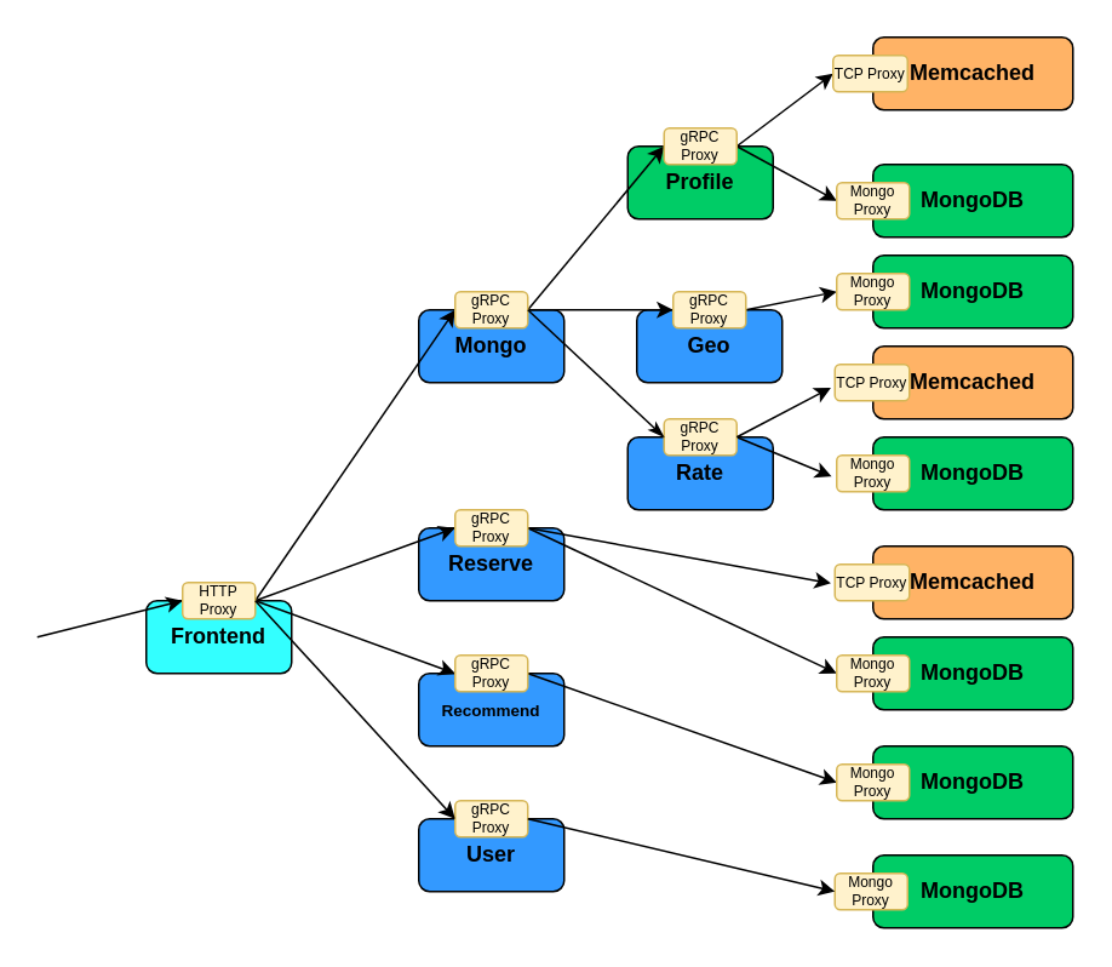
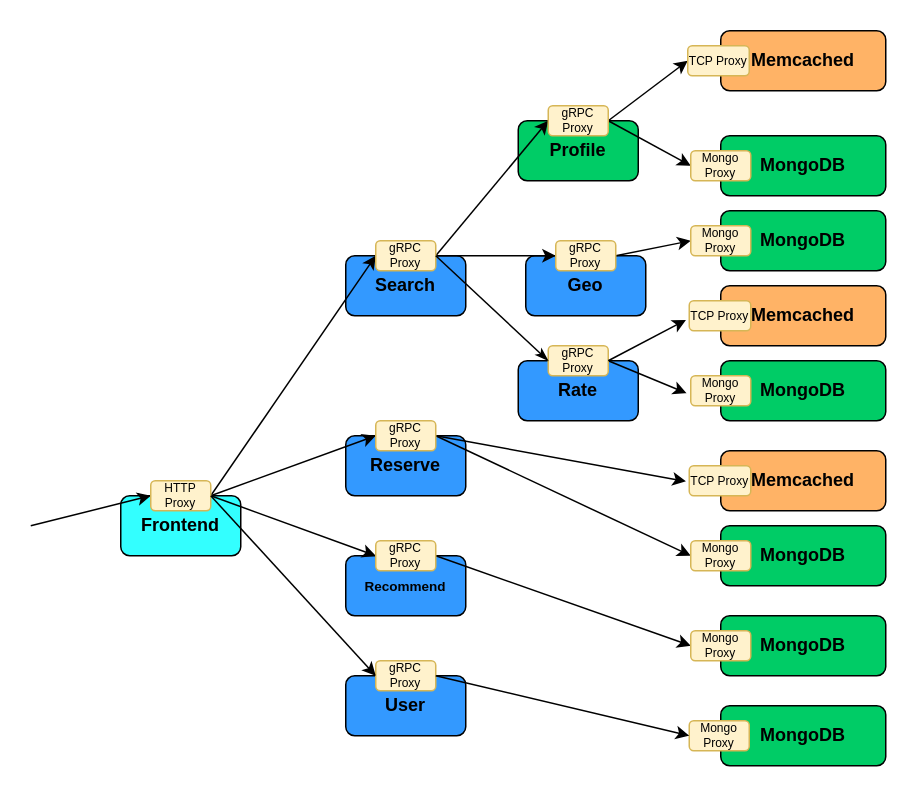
  <mxCell id="0" />
  <mxCell id="1" parent="0" />
  <mxCell id="2" value="&lt;b&gt;&lt;font style=&quot;font-size: 9px&quot;&gt;Recommend&lt;/font&gt;&lt;/b&gt;" style="rounded=1;whiteSpace=wrap;html=1;fillColor=#3399FF;" parent="1" vertex="1"><mxGeometry x="230" y="370" width="80" height="40" as="geometry" /></mxCell>
  <mxCell id="3" value="&lt;b&gt;Reserve&lt;/b&gt;" style="rounded=1;whiteSpace=wrap;html=1;fillColor=#3399FF;" parent="1" vertex="1"><mxGeometry x="230" y="290" width="80" height="40" as="geometry" /></mxCell>
  <mxCell id="4" value="&lt;b&gt;Rate&lt;/b&gt;" style="rounded=1;whiteSpace=wrap;html=1;fillColor=#3399FF;" parent="1" vertex="1"><mxGeometry x="345" y="240" width="80" height="40" as="geometry" /></mxCell>
  <mxCell id="5" value="&lt;b&gt;Profile&lt;/b&gt;" style="rounded=1;whiteSpace=wrap;html=1;fillColor=#00cc66;" parent="1" vertex="1"><mxGeometry x="345" y="80" width="80" height="40" as="geometry" /></mxCell>
  <mxCell id="6" value="&lt;b&gt;Geo&lt;/b&gt;" style="rounded=1;whiteSpace=wrap;html=1;fillColor=#3399FF;" parent="1" vertex="1"><mxGeometry x="350" y="170" width="80" height="40" as="geometry" /></mxCell>
- <mxCell id="7" value="&lt;b&gt;Mongo&lt;/b&gt;" style="rounded=1;whiteSpace=wrap;html=1;fillColor=#3399FF;" parent="1" vertex="1"><mxGeometry x="230" y="170" width="80" height="40" as="geometry" /></mxCell>
+ <mxCell id="7" value="&lt;b&gt;Search&lt;/b&gt;" style="rounded=1;whiteSpace=wrap;html=1;fillColor=#3399FF;" parent="1" vertex="1"><mxGeometry x="230" y="170" width="80" height="40" as="geometry" /></mxCell>
  <mxCell id="8" style="edgeStyle=none;rounded=0;orthogonalLoop=1;jettySize=auto;html=1;exitX=0.75;exitY=0;exitDx=0;exitDy=0;entryX=0;entryY=0.5;entryDx=0;entryDy=0;" parent="1" source="11" target="37" edge="1"><mxGeometry relative="1" as="geometry" /></mxCell>
  <mxCell id="9" style="edgeStyle=none;rounded=0;orthogonalLoop=1;jettySize=auto;html=1;exitX=0.75;exitY=0;exitDx=0;exitDy=0;entryX=0;entryY=0.5;entryDx=0;entryDy=0;" parent="1" source="11" target="36" edge="1"><mxGeometry relative="1" as="geometry" /></mxCell>
  <mxCell id="10" style="edgeStyle=none;rounded=0;orthogonalLoop=1;jettySize=auto;html=1;exitX=1;exitY=0.5;exitDx=0;exitDy=0;entryX=0;entryY=0.5;entryDx=0;entryDy=0;startArrow=none;" parent="1" source="39" target="18" edge="1"><mxGeometry relative="1" as="geometry" /></mxCell>
  <mxCell id="11" value="&lt;b&gt;Frontend&lt;/b&gt;" style="rounded=1;whiteSpace=wrap;html=1;fillColor=#33FFFF;" parent="1" vertex="1"><mxGeometry x="80" y="330" width="80" height="40" as="geometry" /></mxCell>
  <mxCell id="12" style="rounded=0;orthogonalLoop=1;jettySize=auto;html=1;exitX=0.75;exitY=0;exitDx=0;exitDy=0;entryX=0;entryY=0.5;entryDx=0;entryDy=0;" parent="1" source="7" target="41" edge="1"><mxGeometry relative="1" as="geometry" /></mxCell>
  <mxCell id="13" style="edgeStyle=none;rounded=0;orthogonalLoop=1;jettySize=auto;html=1;exitX=0.75;exitY=0;exitDx=0;exitDy=0;entryX=0;entryY=0.5;entryDx=0;entryDy=0;" parent="1" source="7" target="42" edge="1"><mxGeometry relative="1" as="geometry" /></mxCell>
  <mxCell id="14" style="edgeStyle=none;rounded=0;orthogonalLoop=1;jettySize=auto;html=1;exitX=0.75;exitY=0;exitDx=0;exitDy=0;entryX=0;entryY=0.5;entryDx=0;entryDy=0;" parent="1" source="2" target="53" edge="1"><mxGeometry relative="1" as="geometry" /></mxCell>
  <mxCell id="15" style="edgeStyle=none;rounded=0;orthogonalLoop=1;jettySize=auto;html=1;entryX=-0.054;entryY=0.52;entryDx=0;entryDy=0;entryPerimeter=0;" parent="1" target="51" edge="1"><mxGeometry relative="1" as="geometry"><mxPoint x="290" y="290" as="sourcePoint" /></mxGeometry></mxCell>
  <mxCell id="16" style="edgeStyle=none;rounded=0;orthogonalLoop=1;jettySize=auto;html=1;exitX=0.75;exitY=0;exitDx=0;exitDy=0;entryX=0;entryY=0.5;entryDx=0;entryDy=0;" parent="1" source="3" target="52" edge="1"><mxGeometry relative="1" as="geometry" /></mxCell>
  <mxCell id="17" style="edgeStyle=none;rounded=0;orthogonalLoop=1;jettySize=auto;html=1;exitX=1;exitY=0.5;exitDx=0;exitDy=0;entryX=0;entryY=0.5;entryDx=0;entryDy=0;startArrow=none;" parent="1" source="54" target="32" edge="1"><mxGeometry relative="1" as="geometry" /></mxCell>
  <mxCell id="18" value="&lt;b&gt;User&lt;/b&gt;" style="rounded=1;whiteSpace=wrap;html=1;fillColor=#3399FF;" parent="1" vertex="1"><mxGeometry x="230" y="450" width="80" height="40" as="geometry" /></mxCell>
  <mxCell id="19" style="edgeStyle=none;rounded=0;orthogonalLoop=1;jettySize=auto;html=1;exitX=0.75;exitY=0;exitDx=0;exitDy=0;entryX=0;entryY=0.5;entryDx=0;entryDy=0;" parent="1" source="5" edge="1" target="45"><mxGeometry relative="1" as="geometry"><mxPoint x="450" y="40" as="targetPoint" /></mxGeometry></mxCell>
  <mxCell id="20" style="edgeStyle=none;rounded=0;orthogonalLoop=1;jettySize=auto;html=1;exitX=0.75;exitY=0;exitDx=0;exitDy=0;entryX=0;entryY=0.5;entryDx=0;entryDy=0;" parent="1" source="5" target="46" edge="1"><mxGeometry relative="1" as="geometry" /></mxCell>
  <mxCell id="21" style="edgeStyle=none;rounded=0;orthogonalLoop=1;jettySize=auto;html=1;exitX=1;exitY=0.5;exitDx=0;exitDy=0;entryX=0;entryY=0.5;entryDx=0;entryDy=0;" parent="1" source="42" target="47" edge="1"><mxGeometry relative="1" as="geometry" /></mxCell>
  <mxCell id="22" style="edgeStyle=none;rounded=0;orthogonalLoop=1;jettySize=auto;html=1;exitX=1;exitY=0.5;exitDx=0;exitDy=0;entryX=0;entryY=0.5;entryDx=0;entryDy=0;startArrow=none;" parent="1" source="48" target="25" edge="1"><mxGeometry relative="1" as="geometry" /></mxCell>
  <mxCell id="23" style="edgeStyle=none;rounded=0;orthogonalLoop=1;jettySize=auto;html=1;exitX=1;exitY=0.5;exitDx=0;exitDy=0;entryX=-0.07;entryY=0.58;entryDx=0;entryDy=0;entryPerimeter=0;" parent="1" source="43" target="50" edge="1"><mxGeometry relative="1" as="geometry" /></mxCell>
  <mxCell id="24" value="&lt;b&gt;Memcached&lt;/b&gt;" style="rounded=1;whiteSpace=wrap;html=1;fillColor=#FFB366;" parent="1" vertex="1"><mxGeometry x="480" y="20" width="110" height="40" as="geometry" /></mxCell>
  <mxCell id="25" value="&lt;b&gt;Memcached&lt;/b&gt;" style="rounded=1;whiteSpace=wrap;html=1;fillColor=#FFB366;" parent="1" vertex="1"><mxGeometry x="480" y="190" width="110" height="40" as="geometry" /></mxCell>
  <mxCell id="26" value="&lt;b&gt;Memcached&lt;/b&gt;" style="rounded=1;whiteSpace=wrap;html=1;fillColor=#FFB366;" parent="1" vertex="1"><mxGeometry x="480" y="300" width="110" height="40" as="geometry" /></mxCell>
  <mxCell id="27" value="&lt;b&gt;MongoDB&lt;/b&gt;" style="rounded=1;whiteSpace=wrap;html=1;fillColor=#00CC66;" parent="1" vertex="1"><mxGeometry x="480" y="90" width="110" height="40" as="geometry" /></mxCell>
  <mxCell id="28" value="&lt;b&gt;MongoDB&lt;/b&gt;" style="rounded=1;whiteSpace=wrap;html=1;fillColor=#00CC66;" parent="1" vertex="1"><mxGeometry x="480" y="140" width="110" height="40" as="geometry" /></mxCell>
  <mxCell id="29" value="&lt;b&gt;MongoDB&lt;/b&gt;" style="rounded=1;whiteSpace=wrap;html=1;fillColor=#00CC66;" parent="1" vertex="1"><mxGeometry x="480" y="240" width="110" height="40" as="geometry" /></mxCell>
  <mxCell id="30" value="&lt;b&gt;MongoDB&lt;/b&gt;" style="rounded=1;whiteSpace=wrap;html=1;fillColor=#00CC66;" parent="1" vertex="1"><mxGeometry x="480" y="350" width="110" height="40" as="geometry" /></mxCell>
  <mxCell id="31" value="&lt;b&gt;MongoDB&lt;/b&gt;" style="rounded=1;whiteSpace=wrap;html=1;fillColor=#00CC66;" parent="1" vertex="1"><mxGeometry x="480" y="410" width="110" height="40" as="geometry" /></mxCell>
  <mxCell id="32" value="&lt;b&gt;MongoDB&lt;/b&gt;" style="rounded=1;whiteSpace=wrap;html=1;fillColor=#00CC66;" parent="1" vertex="1"><mxGeometry x="480" y="470" width="110" height="40" as="geometry" /></mxCell>
  <mxCell id="33" style="rounded=0;orthogonalLoop=1;jettySize=auto;html=1;exitX=0;exitY=0.5;exitDx=0;exitDy=0;endArrow=none;endFill=0;startArrow=classic;startFill=1;" parent="1" source="35" edge="1"><mxGeometry relative="1" as="geometry"><mxPoint x="20" y="350" as="targetPoint" /></mxGeometry></mxCell>
  <mxCell id="34" style="rounded=0;orthogonalLoop=1;jettySize=auto;html=1;exitX=1;exitY=0.5;exitDx=0;exitDy=0;entryX=0;entryY=0.5;entryDx=0;entryDy=0;" edge="1" parent="1" source="35" target="38"><mxGeometry relative="1" as="geometry" /></mxCell>
  <mxCell id="35" value="&lt;font style=&quot;font-size: 8px&quot;&gt;HTTP Proxy&lt;/font&gt;" style="rounded=1;whiteSpace=wrap;html=1;fontSize=7;fillColor=#fff2cc;strokeColor=#d6b656;" parent="1" vertex="1"><mxGeometry x="100" y="320" width="40" height="20" as="geometry" /></mxCell>
  <mxCell id="36" value="&lt;font style=&quot;font-size: 8px&quot;&gt;gRPC Proxy&lt;/font&gt;" style="rounded=1;whiteSpace=wrap;html=1;fontSize=7;fillColor=#fff2cc;strokeColor=#d6b656;" parent="1" vertex="1"><mxGeometry x="250" y="280" width="40" height="20" as="geometry" /></mxCell>
  <mxCell id="37" value="&lt;font style=&quot;font-size: 8px&quot;&gt;gRPC Proxy&lt;/font&gt;" style="rounded=1;whiteSpace=wrap;html=1;fontSize=7;fillColor=#fff2cc;strokeColor=#d6b656;" parent="1" vertex="1"><mxGeometry x="250" y="160" width="40" height="20" as="geometry" /></mxCell>
  <mxCell id="38" value="&lt;font style=&quot;font-size: 8px&quot;&gt;gRPC Proxy&lt;/font&gt;" style="rounded=1;whiteSpace=wrap;html=1;fontSize=7;fillColor=#fff2cc;strokeColor=#d6b656;" parent="1" vertex="1"><mxGeometry x="250" y="360" width="40" height="20" as="geometry" /></mxCell>
  <mxCell id="39" value="&lt;font style=&quot;font-size: 8px&quot;&gt;gRPC Proxy&lt;/font&gt;" style="rounded=1;whiteSpace=wrap;html=1;fontSize=7;fillColor=#fff2cc;strokeColor=#d6b656;" parent="1" vertex="1"><mxGeometry x="250" y="440" width="40" height="20" as="geometry" /></mxCell>
  <mxCell id="40" value="" style="edgeStyle=none;rounded=0;orthogonalLoop=1;jettySize=auto;html=1;exitX=0.75;exitY=0;exitDx=0;exitDy=0;endArrow=classic;entryX=0;entryY=0.5;entryDx=0;entryDy=0;endFill=1;" parent="1" source="11" target="39" edge="1"><mxGeometry relative="1" as="geometry"><mxPoint x="160" y="350" as="sourcePoint" /><mxPoint x="200" y="470" as="targetPoint" /></mxGeometry></mxCell>
  <mxCell id="41" value="&lt;font style=&quot;font-size: 8px&quot;&gt;gRPC Proxy&lt;/font&gt;" style="rounded=1;whiteSpace=wrap;html=1;fontSize=7;fillColor=#fff2cc;strokeColor=#d6b656;" parent="1" vertex="1"><mxGeometry x="365" y="70" width="40" height="20" as="geometry" /></mxCell>
  <mxCell id="42" value="&lt;font style=&quot;font-size: 8px&quot;&gt;gRPC Proxy&lt;/font&gt;" style="rounded=1;whiteSpace=wrap;html=1;fontSize=7;fillColor=#fff2cc;strokeColor=#d6b656;" parent="1" vertex="1"><mxGeometry x="370" y="160" width="40" height="20" as="geometry" /></mxCell>
  <mxCell id="43" value="&lt;font style=&quot;font-size: 8px&quot;&gt;gRPC Proxy&lt;/font&gt;" style="rounded=1;whiteSpace=wrap;html=1;fontSize=7;fillColor=#fff2cc;strokeColor=#d6b656;" parent="1" vertex="1"><mxGeometry x="365" y="230" width="40" height="20" as="geometry" /></mxCell>
  <mxCell id="44" value="" style="edgeStyle=none;rounded=0;orthogonalLoop=1;jettySize=auto;html=1;exitX=1;exitY=0.5;exitDx=0;exitDy=0;endArrow=classicThin;entryX=0;entryY=0.5;entryDx=0;entryDy=0;endFill=1;" parent="1" source="37" target="43" edge="1"><mxGeometry relative="1" as="geometry"><mxPoint x="310" y="190" as="sourcePoint" /><mxPoint x="300" y="260" as="targetPoint" /></mxGeometry></mxCell>
  <mxCell id="45" value="&lt;font style=&quot;font-size: 8px&quot;&gt;TCP Proxy&lt;/font&gt;" style="rounded=1;whiteSpace=wrap;html=1;fontSize=7;fillColor=#fff2cc;strokeColor=#d6b656;" parent="1" vertex="1"><mxGeometry x="458" y="30" width="41" height="20" as="geometry" /></mxCell>
  <mxCell id="46" value="&lt;font style=&quot;font-size: 8px&quot;&gt;Mongo Proxy&lt;/font&gt;" style="rounded=1;whiteSpace=wrap;html=1;fontSize=7;fillColor=#fff2cc;strokeColor=#d6b656;" parent="1" vertex="1"><mxGeometry x="460" y="100" width="40" height="20" as="geometry" /></mxCell>
  <mxCell id="47" value="&lt;font style=&quot;font-size: 8px&quot;&gt;Mongo Proxy&lt;/font&gt;" style="rounded=1;whiteSpace=wrap;html=1;fontSize=7;fillColor=#fff2cc;strokeColor=#d6b656;" parent="1" vertex="1"><mxGeometry x="460" y="150" width="40" height="20" as="geometry" /></mxCell>
  <mxCell id="48" value="&lt;font style=&quot;font-size: 8px&quot;&gt;TCP Proxy&lt;/font&gt;" style="rounded=1;whiteSpace=wrap;html=1;fontSize=7;fillColor=#fff2cc;strokeColor=#d6b656;" parent="1" vertex="1"><mxGeometry x="459" y="200" width="41" height="20" as="geometry" /></mxCell>
  <mxCell id="49" value="" style="edgeStyle=none;rounded=0;orthogonalLoop=1;jettySize=auto;html=1;exitX=1;exitY=0.5;exitDx=0;exitDy=0;endArrow=classic;entryX=-0.054;entryY=0.64;entryDx=0;entryDy=0;entryPerimeter=0;endFill=1;" parent="1" source="43" target="48" edge="1"><mxGeometry relative="1" as="geometry"><mxPoint x="425" y="260" as="sourcePoint" /><mxPoint x="460" y="220" as="targetPoint" /></mxGeometry></mxCell>
  <mxCell id="50" value="&lt;font style=&quot;font-size: 8px&quot;&gt;Mongo Proxy&lt;/font&gt;" style="rounded=1;whiteSpace=wrap;html=1;fontSize=7;fillColor=#fff2cc;strokeColor=#d6b656;" parent="1" vertex="1"><mxGeometry x="460" y="250" width="40" height="20" as="geometry" /></mxCell>
  <mxCell id="51" value="&lt;font style=&quot;font-size: 8px&quot;&gt;TCP Proxy&lt;/font&gt;" style="rounded=1;whiteSpace=wrap;html=1;fontSize=7;fillColor=#fff2cc;strokeColor=#d6b656;" parent="1" vertex="1"><mxGeometry x="459" y="310" width="41" height="20" as="geometry" /></mxCell>
  <mxCell id="52" value="&lt;font style=&quot;font-size: 8px&quot;&gt;Mongo Proxy&lt;/font&gt;" style="rounded=1;whiteSpace=wrap;html=1;fontSize=7;fillColor=#fff2cc;strokeColor=#d6b656;" parent="1" vertex="1"><mxGeometry x="460" y="360" width="40" height="20" as="geometry" /></mxCell>
  <mxCell id="53" value="&lt;font style=&quot;font-size: 8px&quot;&gt;Mongo Proxy&lt;/font&gt;" style="rounded=1;whiteSpace=wrap;html=1;fontSize=7;fillColor=#fff2cc;strokeColor=#d6b656;" parent="1" vertex="1"><mxGeometry x="460" y="420" width="40" height="20" as="geometry" /></mxCell>
  <mxCell id="54" value="&lt;font style=&quot;font-size: 8px&quot;&gt;Mongo Proxy&lt;/font&gt;" style="rounded=1;whiteSpace=wrap;html=1;fontSize=7;fillColor=#fff2cc;strokeColor=#d6b656;" parent="1" vertex="1"><mxGeometry x="459" y="480" width="40" height="20" as="geometry" /></mxCell>
  <mxCell id="55" value="" style="edgeStyle=none;rounded=0;orthogonalLoop=1;jettySize=auto;html=1;exitX=0.75;exitY=0;exitDx=0;exitDy=0;endArrow=classic;entryX=0;entryY=0.5;entryDx=0;entryDy=0;endFill=1;" parent="1" source="18" target="54" edge="1"><mxGeometry relative="1" as="geometry"><mxPoint x="310" y="470" as="sourcePoint" /><mxPoint x="450" y="490" as="targetPoint" /></mxGeometry></mxCell>
